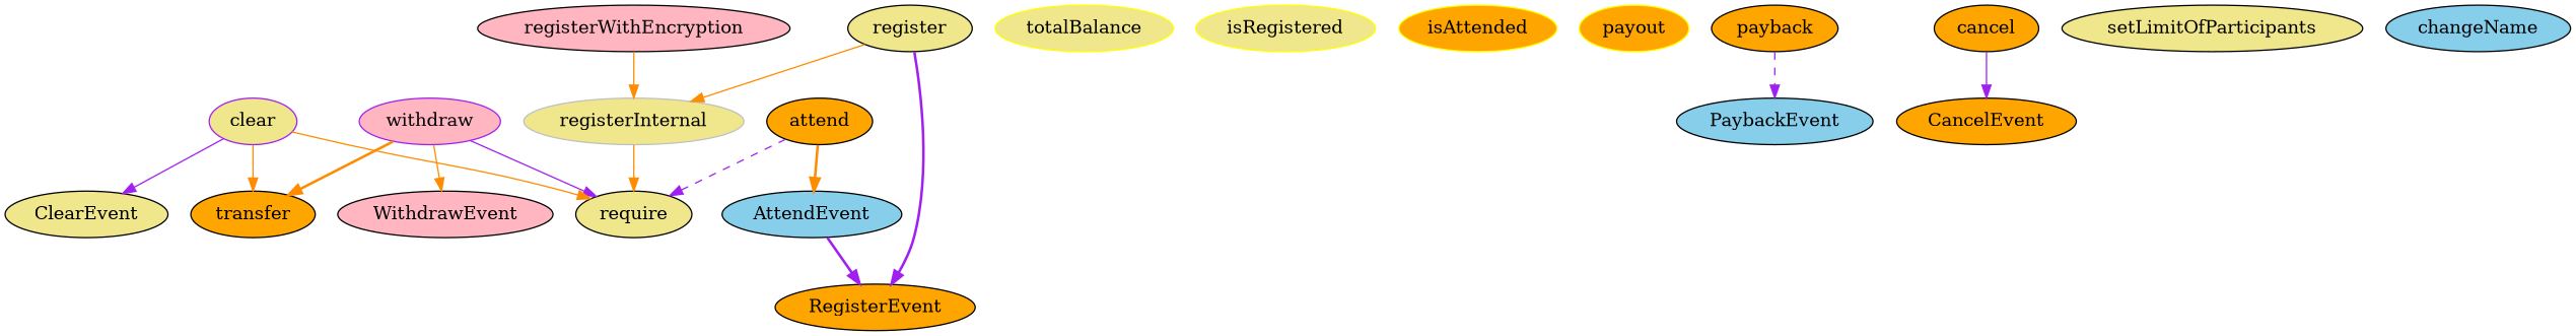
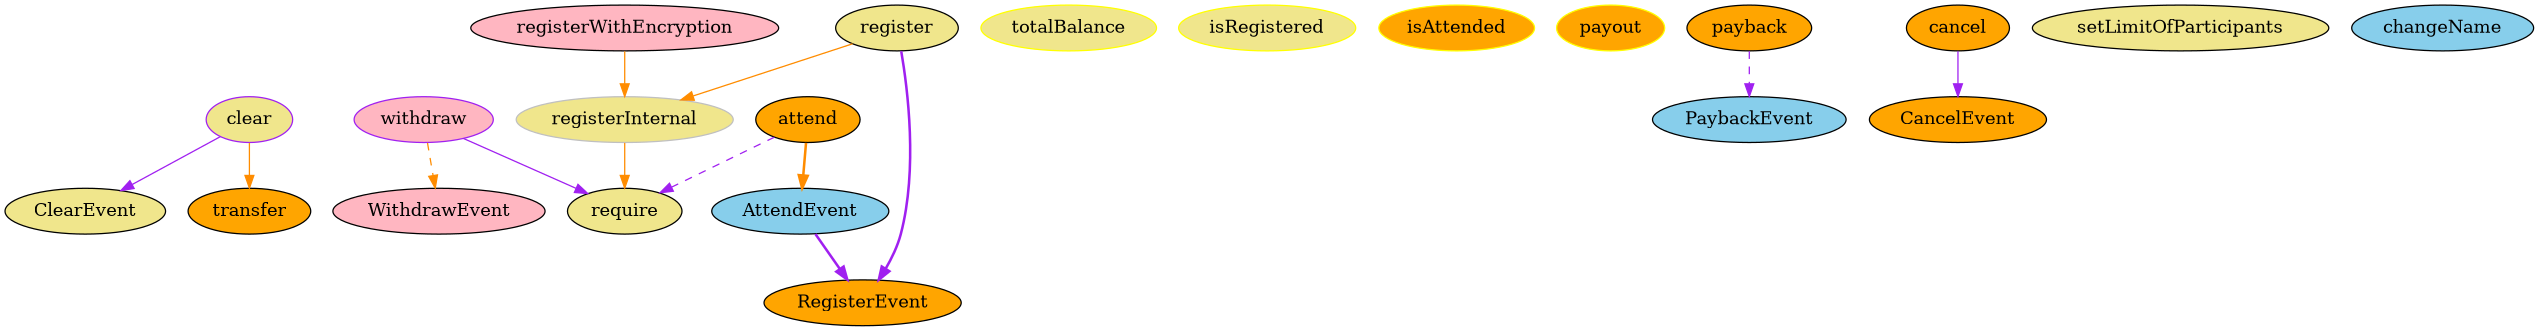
  strict digraph {
    node [fillcolor=khaki style=filled]
    edge [color=darkorange style=solid]
    registerWithEncryption [color=lilac fillcolor=lightpink]
    registerInternal [color=gray]
    require
    RegisterEvent [fillcolor=orange]
    register [color=lilac]
    withdraw [color=purple fillcolor=lightpink]
    transfer [fillcolor=orange]
    WithdrawEvent [fillcolor=lightpink]
    totalBalance [color=yellow]
    isRegistered [color=yellow]
    isAttended [color=yellow fillcolor=orange]
    payout [color=yellow fillcolor=orange]
    payback [fillcolor=orange]
    PaybackEvent [fillcolor=skyblue]
    cancel [fillcolor=orange]
    CancelEvent [fillcolor=orange]
    clear [color=purple]
    ClearEvent
    setLimitOfParticipants
    changeName [fillcolor=skyblue]
    attend [fillcolor=orange]
    AttendEvent [fillcolor=skyblue]
    registerWithEncryption -> registerInternal
    registerInternal -> require
    register -> registerInternal
    register -> RegisterEvent [color=purple style=bold]
    withdraw -> require [color=purple]
-   withdraw -> transfer [style=bold]
-   withdraw -> WithdrawEvent
+   withdraw -> WithdrawEvent [style=dashed]
    payback -> PaybackEvent [color=purple style=dashed]
    cancel -> CancelEvent [color=purple]
-   clear -> require
    clear -> transfer
    clear -> ClearEvent [color=purple]
    attend -> require [color=purple style=dashed]
    attend -> AttendEvent [style=bold]
    AttendEvent -> RegisterEvent [color=purple style=bold]
  }
